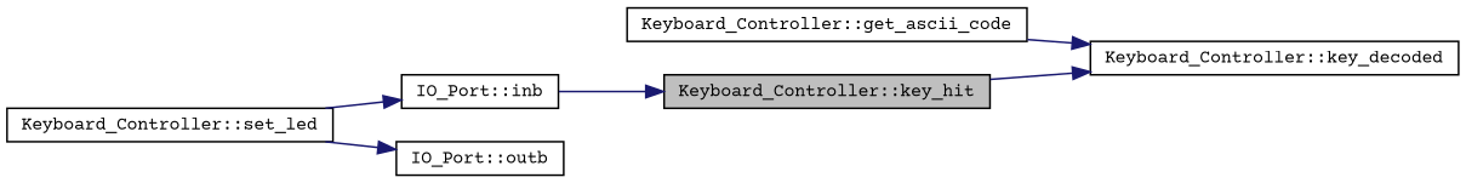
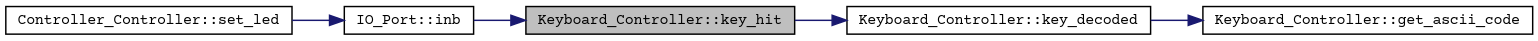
  digraph {
    fontname="Courier Prime"
    rankdir=LR
    node [color=black fontname="Courier Prime" fontsize=10 shape=record]
    edge [color=midnightblue fontname="Courier Prime" fontsize=10 labelfontname=FreeSans labelfontsize=10 style=solid]
    n1 [fillcolor=grey75 fontcolor=black height=0.2 label="Keyboard_Controller::key_hit" style=filled width=0.4]
    n2 [height=0.2 label="Keyboard_Controller::key_decoded" width=0.4]
    n3 [height=0.2 label="IO_Port::inb" width=0.4]
    n4 [height=0.2 label="Keyboard_Controller::get_ascii_code" width=0.4]
-   n5 [height=0.2 label="Keyboard_Controller::set_led" width=0.4]
-   n6 [height=0.2 label="IO_Port::outb" width=0.4]
+   n5 [height=0.2 label="Controller_Controller::set_led" width=0.4]
    n1 -> n2
-   n4 -> n2
+   n2 -> n4
    n3 -> n1
    n5 -> n3
-   n5 -> n6
  }
